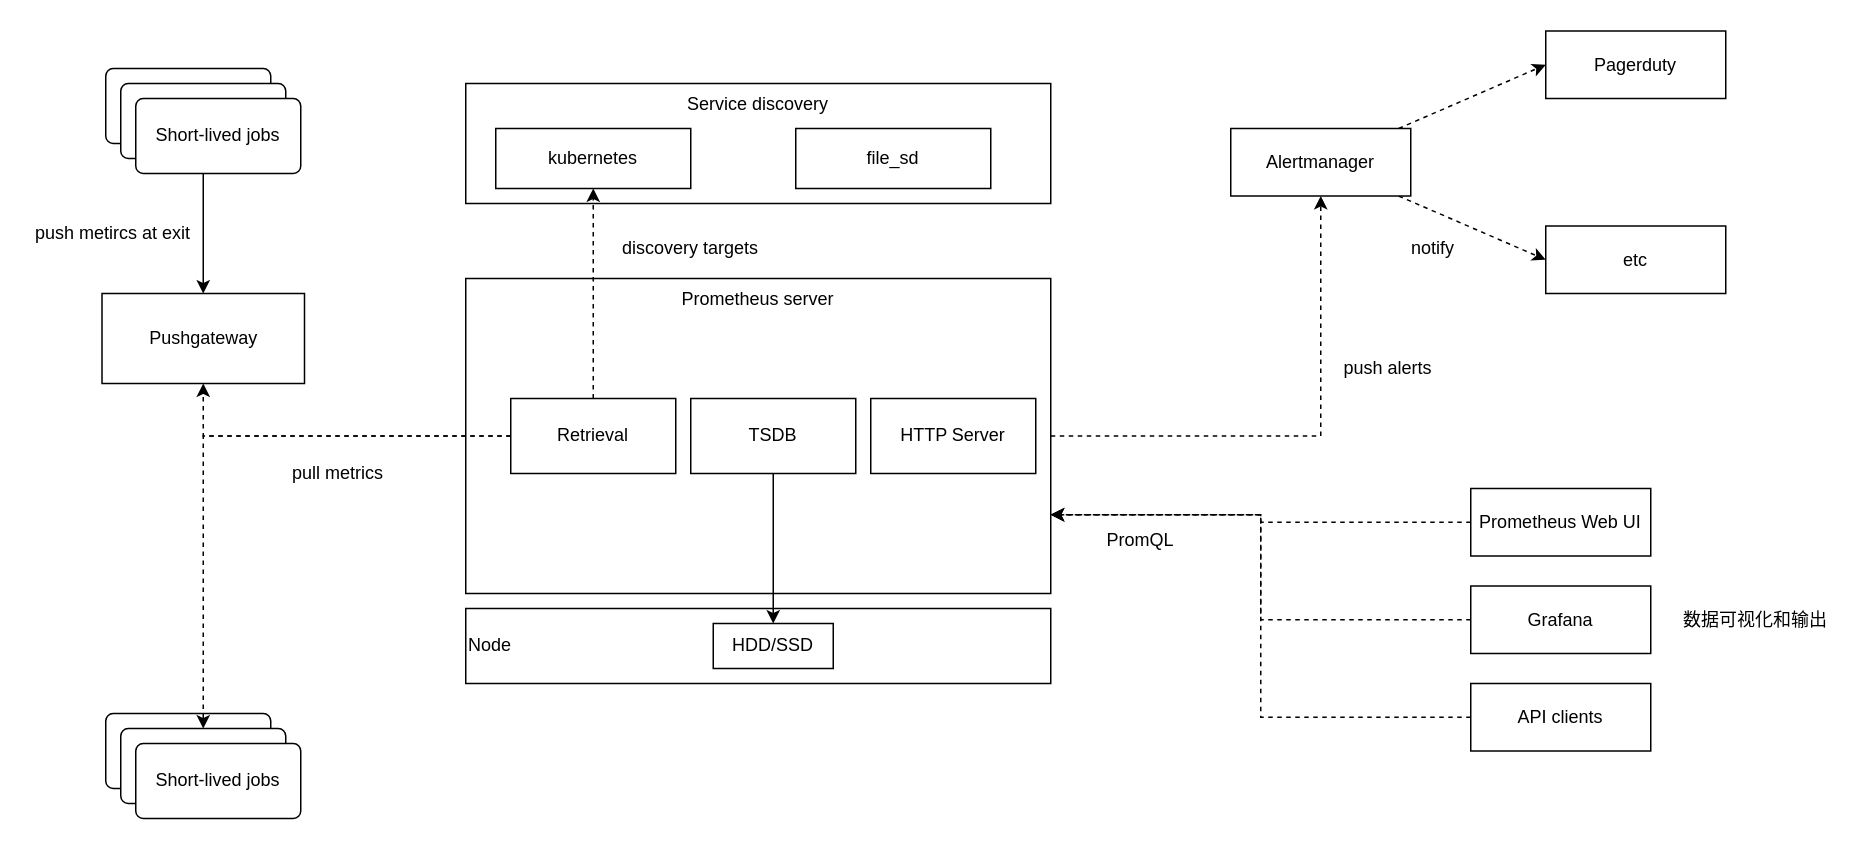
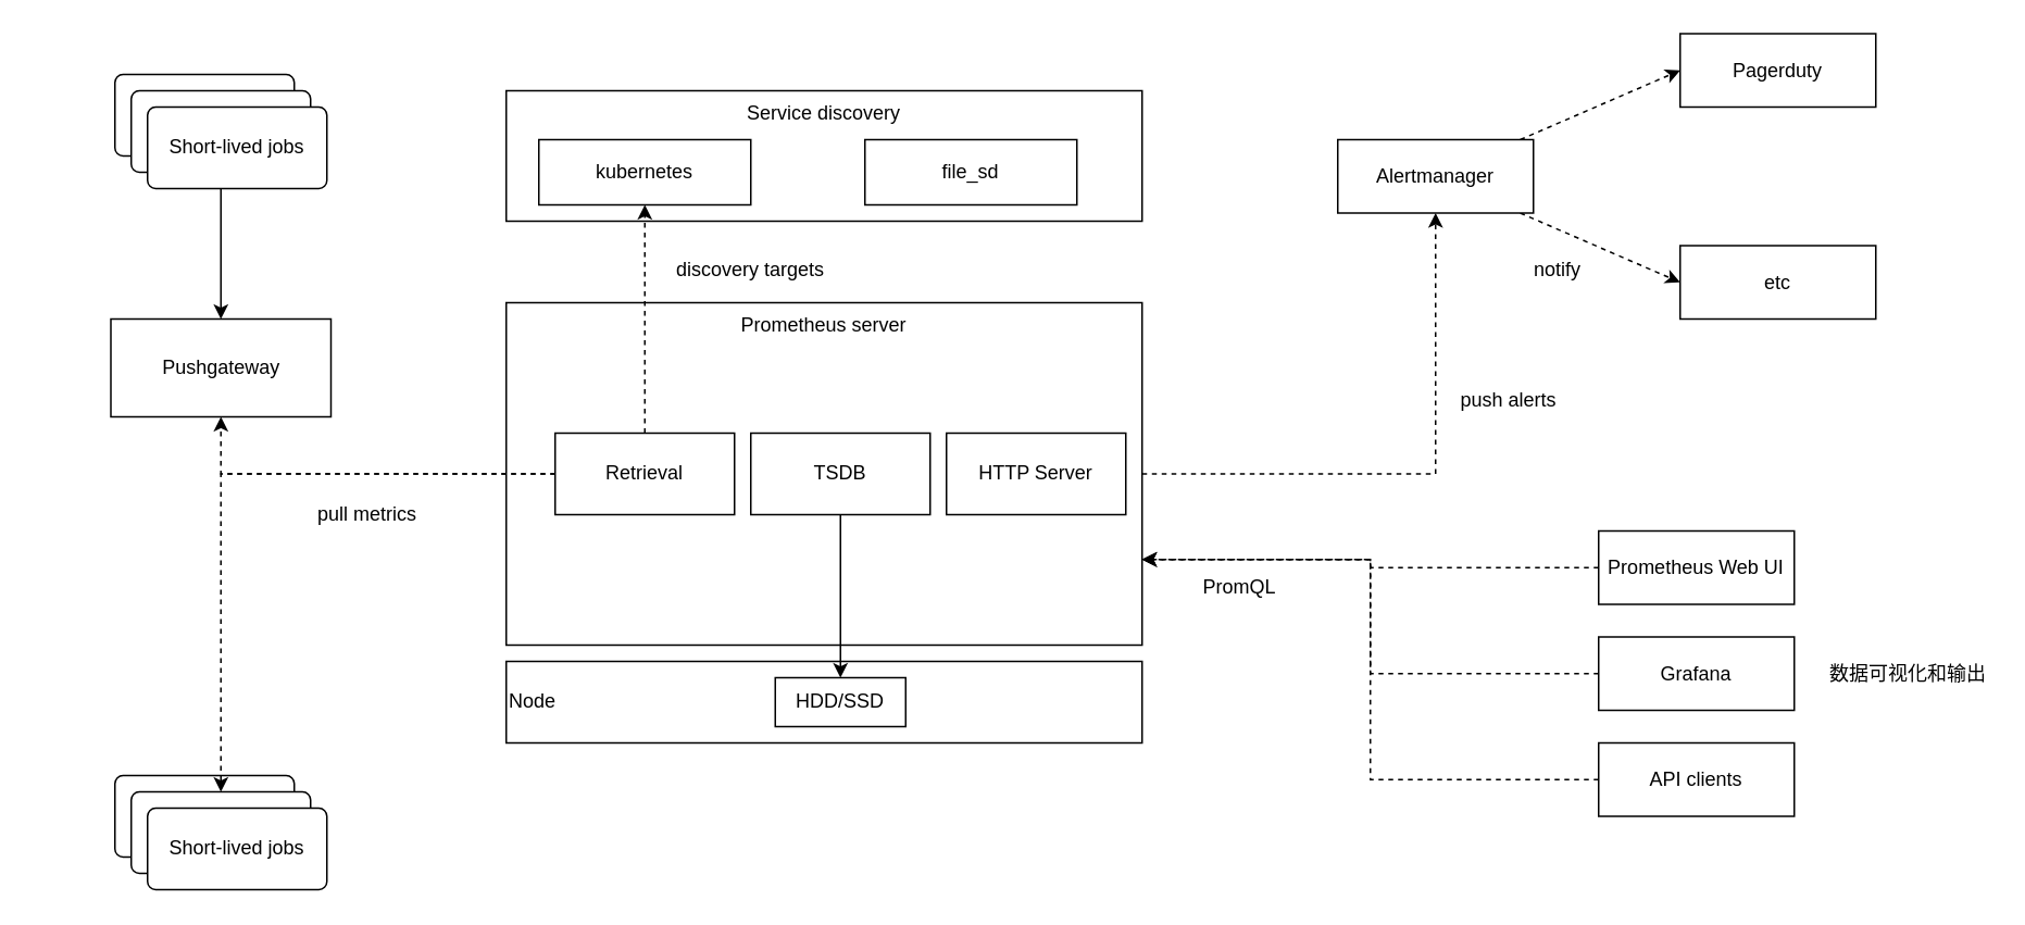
  <mxCell id="0" />
  <mxCell id="1" parent="0" />
  <mxCell id="2" value="" style="rounded=1;whiteSpace=wrap;html=1;arcSize=10;" vertex="1" parent="1"><mxGeometry x="70" y="45" width="110" height="50" as="geometry" /></mxCell>
  <mxCell id="3" style="edgeStyle=orthogonalEdgeStyle;rounded=0;orthogonalLoop=1;jettySize=auto;html=1;" edge="1" parent="1" source="4" target="9"><mxGeometry relative="1" as="geometry" /></mxCell>
  <mxCell id="4" value="" style="rounded=1;whiteSpace=wrap;html=1;arcSize=10;" vertex="1" parent="1"><mxGeometry x="80" y="55" width="110" height="50" as="geometry" /></mxCell>
  <mxCell id="5" value="Short-lived jobs" style="rounded=1;whiteSpace=wrap;html=1;arcSize=10;" vertex="1" parent="1"><mxGeometry x="90" y="65" width="110" height="50" as="geometry" /></mxCell>
  <mxCell id="6" value="" style="rounded=1;whiteSpace=wrap;html=1;arcSize=10;" vertex="1" parent="1"><mxGeometry x="70" y="475" width="110" height="50" as="geometry" /></mxCell>
  <mxCell id="7" value="" style="rounded=1;whiteSpace=wrap;html=1;arcSize=10;" vertex="1" parent="1"><mxGeometry x="80" y="485" width="110" height="50" as="geometry" /></mxCell>
  <mxCell id="8" value="Short-lived jobs" style="rounded=1;whiteSpace=wrap;html=1;arcSize=10;" vertex="1" parent="1"><mxGeometry x="90" y="495" width="110" height="50" as="geometry" /></mxCell>
  <mxCell id="9" value="Pushgateway" style="rounded=0;whiteSpace=wrap;html=1;" vertex="1" parent="1"><mxGeometry x="67.5" y="195" width="135" height="60" as="geometry" /></mxCell>
  <mxCell id="10" style="edgeStyle=orthogonalEdgeStyle;rounded=0;orthogonalLoop=1;jettySize=auto;html=1;entryX=0.5;entryY=1;entryDx=0;entryDy=0;dashed=1;" edge="1" parent="1" source="11" target="29"><mxGeometry relative="1" as="geometry" /></mxCell>
  <mxCell id="11" value="Prometheus server" style="rounded=0;whiteSpace=wrap;html=1;verticalAlign=top;" vertex="1" parent="1"><mxGeometry x="310" y="185" width="390" height="210" as="geometry" /></mxCell>
  <mxCell id="12" value="Node" style="rounded=0;whiteSpace=wrap;html=1;align=left;" vertex="1" parent="1"><mxGeometry x="310" y="405" width="390" height="50" as="geometry" /></mxCell>
  <mxCell id="13" value="HDD/SSD" style="rounded=0;whiteSpace=wrap;html=1;" vertex="1" parent="1"><mxGeometry x="475" y="415" width="80" height="30" as="geometry" /></mxCell>
  <mxCell id="14" style="edgeStyle=orthogonalEdgeStyle;rounded=0;orthogonalLoop=1;jettySize=auto;html=1;entryX=0.5;entryY=1;entryDx=0;entryDy=0;dashed=1;" edge="1" parent="1" source="16" target="9"><mxGeometry relative="1" as="geometry" /></mxCell>
  <mxCell id="15" style="edgeStyle=orthogonalEdgeStyle;rounded=0;orthogonalLoop=1;jettySize=auto;html=1;entryX=0.5;entryY=0;entryDx=0;entryDy=0;dashed=1;" edge="1" parent="1" source="16" target="7"><mxGeometry relative="1" as="geometry" /></mxCell>
  <mxCell id="16" value="Retrieval" style="rounded=0;whiteSpace=wrap;html=1;" vertex="1" parent="1"><mxGeometry x="340" y="265" width="110" height="50" as="geometry" /></mxCell>
- <mxCell id="17" value="push metircs at exit" style="text;html=1;strokeColor=none;fillColor=none;align=center;verticalAlign=middle;whiteSpace=wrap;rounded=0;" vertex="1" parent="1"><mxGeometry x="20" y="145" width="110" height="20" as="geometry" /></mxCell>
  <mxCell id="18" value="pull metrics" style="text;html=1;strokeColor=none;fillColor=none;align=center;verticalAlign=middle;whiteSpace=wrap;rounded=0;" vertex="1" parent="1"><mxGeometry x="170" y="305" width="110" height="20" as="geometry" /></mxCell>
  <mxCell id="19" style="edgeStyle=orthogonalEdgeStyle;rounded=0;orthogonalLoop=1;jettySize=auto;html=1;entryX=0.5;entryY=0;entryDx=0;entryDy=0;" edge="1" parent="1" source="20" target="13"><mxGeometry relative="1" as="geometry" /></mxCell>
  <mxCell id="20" value="TSDB" style="rounded=0;whiteSpace=wrap;html=1;" vertex="1" parent="1"><mxGeometry x="460" y="265" width="110" height="50" as="geometry" /></mxCell>
  <mxCell id="21" value="HTTP Server" style="rounded=0;whiteSpace=wrap;html=1;" vertex="1" parent="1"><mxGeometry x="580" y="265" width="110" height="50" as="geometry" /></mxCell>
  <mxCell id="22" value="Service discovery" style="rounded=0;whiteSpace=wrap;html=1;verticalAlign=top;" vertex="1" parent="1"><mxGeometry x="310" y="55" width="390" height="80" as="geometry" /></mxCell>
  <mxCell id="23" value="kubernetes" style="rounded=0;whiteSpace=wrap;html=1;" vertex="1" parent="1"><mxGeometry x="330" y="85" width="130" height="40" as="geometry" /></mxCell>
  <mxCell id="24" style="edgeStyle=orthogonalEdgeStyle;rounded=0;orthogonalLoop=1;jettySize=auto;html=1;entryX=0.5;entryY=1;entryDx=0;entryDy=0;dashed=1;" edge="1" parent="1" source="16" target="23"><mxGeometry relative="1" as="geometry" /></mxCell>
  <mxCell id="25" value="file_sd" style="rounded=0;whiteSpace=wrap;html=1;" vertex="1" parent="1"><mxGeometry x="530" y="85" width="130" height="40" as="geometry" /></mxCell>
  <mxCell id="26" value="discovery targets" style="text;html=1;strokeColor=none;fillColor=none;align=center;verticalAlign=middle;whiteSpace=wrap;rounded=0;" vertex="1" parent="1"><mxGeometry x="400" y="155" width="120" height="20" as="geometry" /></mxCell>
  <mxCell id="27" style="rounded=0;orthogonalLoop=1;jettySize=auto;html=1;entryX=0;entryY=0.5;entryDx=0;entryDy=0;dashed=1;" edge="1" parent="1" source="29" target="30"><mxGeometry relative="1" as="geometry" /></mxCell>
  <mxCell id="28" style="edgeStyle=none;rounded=0;orthogonalLoop=1;jettySize=auto;html=1;entryX=0;entryY=0.5;entryDx=0;entryDy=0;dashed=1;" edge="1" parent="1" source="29" target="31"><mxGeometry relative="1" as="geometry" /></mxCell>
  <mxCell id="29" value="Alertmanager" style="rounded=0;whiteSpace=wrap;html=1;" vertex="1" parent="1"><mxGeometry x="820" y="85" width="120" height="45" as="geometry" /></mxCell>
  <mxCell id="30" value="Pagerduty" style="rounded=0;whiteSpace=wrap;html=1;" vertex="1" parent="1"><mxGeometry x="1030" y="20" width="120" height="45" as="geometry" /></mxCell>
  <mxCell id="31" value="etc" style="rounded=0;whiteSpace=wrap;html=1;" vertex="1" parent="1"><mxGeometry x="1030" y="150" width="120" height="45" as="geometry" /></mxCell>
  <mxCell id="32" value="notify" style="text;html=1;strokeColor=none;fillColor=none;align=center;verticalAlign=middle;whiteSpace=wrap;rounded=0;" vertex="1" parent="1"><mxGeometry x="930" y="155" width="50" height="20" as="geometry" /></mxCell>
  <mxCell id="33" value="push alerts" style="text;html=1;strokeColor=none;fillColor=none;align=center;verticalAlign=middle;whiteSpace=wrap;rounded=0;" vertex="1" parent="1"><mxGeometry x="890" y="235" width="70" height="20" as="geometry" /></mxCell>
  <mxCell id="34" style="edgeStyle=orthogonalEdgeStyle;rounded=0;orthogonalLoop=1;jettySize=auto;html=1;entryX=1;entryY=0.75;entryDx=0;entryDy=0;dashed=1;" edge="1" parent="1" source="35" target="11"><mxGeometry relative="1" as="geometry" /></mxCell>
  <mxCell id="35" value="Grafana" style="rounded=0;whiteSpace=wrap;html=1;" vertex="1" parent="1"><mxGeometry x="980" y="390" width="120" height="45" as="geometry" /></mxCell>
  <mxCell id="36" style="edgeStyle=orthogonalEdgeStyle;rounded=0;orthogonalLoop=1;jettySize=auto;html=1;entryX=1;entryY=0.75;entryDx=0;entryDy=0;dashed=1;" edge="1" parent="1" source="37" target="11"><mxGeometry relative="1" as="geometry" /></mxCell>
  <mxCell id="37" value="Prometheus Web UI" style="rounded=0;whiteSpace=wrap;html=1;" vertex="1" parent="1"><mxGeometry x="980" y="325" width="120" height="45" as="geometry" /></mxCell>
  <mxCell id="38" style="edgeStyle=orthogonalEdgeStyle;rounded=0;orthogonalLoop=1;jettySize=auto;html=1;entryX=1;entryY=0.75;entryDx=0;entryDy=0;dashed=1;" edge="1" parent="1" source="39" target="11"><mxGeometry relative="1" as="geometry" /></mxCell>
  <mxCell id="39" value="API clients" style="rounded=0;whiteSpace=wrap;html=1;" vertex="1" parent="1"><mxGeometry x="980" y="455" width="120" height="45" as="geometry" /></mxCell>
  <mxCell id="40" value="数据可视化和输出" style="text;html=1;strokeColor=none;fillColor=none;align=center;verticalAlign=middle;whiteSpace=wrap;rounded=0;" vertex="1" parent="1"><mxGeometry x="1120" y="402.5" width="100" height="20" as="geometry" /></mxCell>
  <mxCell id="41" value="PromQL" style="text;html=1;strokeColor=none;fillColor=none;align=center;verticalAlign=middle;whiteSpace=wrap;rounded=0;" vertex="1" parent="1"><mxGeometry x="710" y="350" width="100" height="20" as="geometry" /></mxCell>
